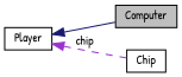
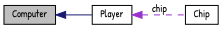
  digraph {
    fontname="Patrick Hand"
    rankdir=LR
    node [color=black fillcolor=white fontname="Patrick Hand" fontsize=10 shape=record style=filled]
    edge [dir=back fontname="Patrick Hand" fontsize=10 labelfontname=Helvetica labelfontsize=10]
    n1 [fillcolor=grey75 fontcolor=black height=0.2 label=Computer width=0.4]
    n2 [height=0.2 label=Player width=0.4]
    n3 [height=0.2 label=Chip width=0.4]
-   n2 -> n1 [color=midnightblue style=solid]
+   n1 -> n2 [color=midnightblue style=solid]
    n2 -> n3 [color=darkorchid3 label=" chip" style=dashed]
  }
